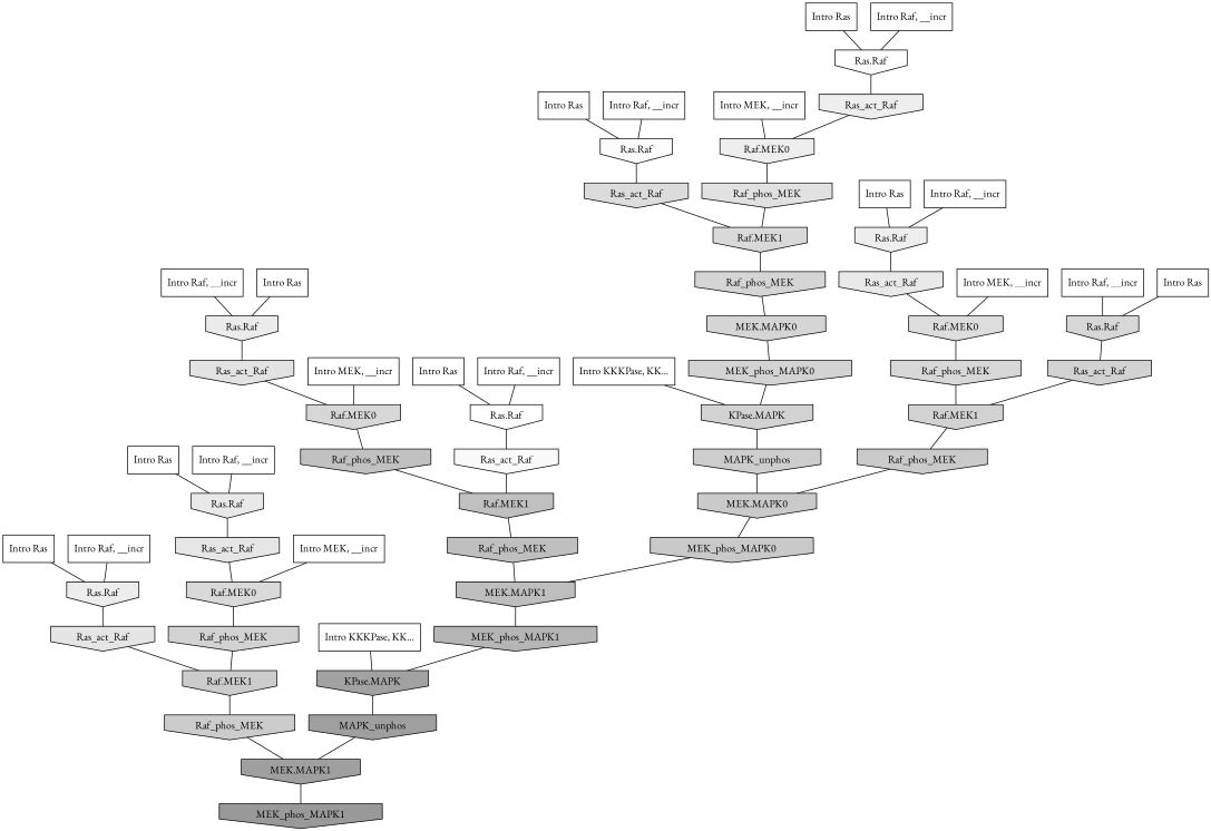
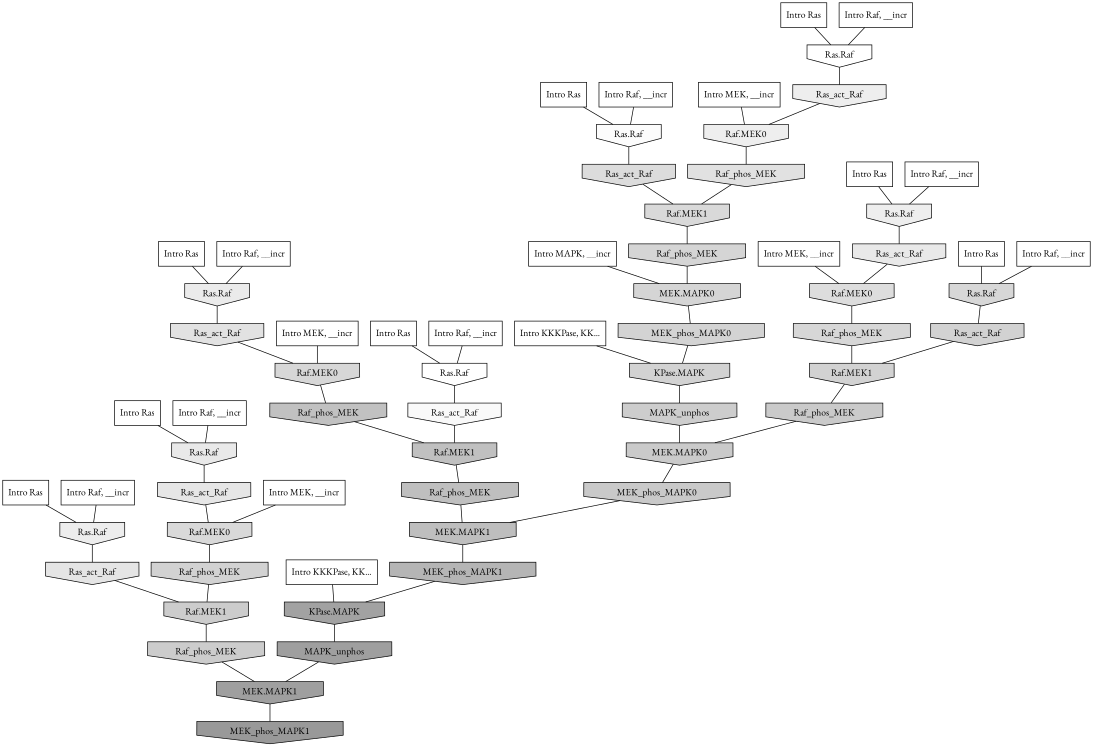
  digraph {
    rankdir=TB
    ranksep=0.30
    fontname="EB Garamond"
    node [fillcolor="0.000 0.000 1.000" fontname="EB Garamond" shape=invhouse style=filled]
    edge [color="0.000 0.000 0.000" dir=none fontname="EB Garamond"]
    n1 [label="Intro Ras" shape=rectangle]
    n2 [fillcolor="0.000 0.000 0.919" label="Ras.Raf"]
    n3 [label="Intro Ras" shape=rectangle]
    n4 [fillcolor="0.000 0.000 0.930" label="Ras.Raf"]
    n5 [label="Intro Ras" shape=rectangle]
    n6 [fillcolor="0.000 0.000 0.985" label="Ras.Raf"]
    n7 [label="Intro Ras" shape=rectangle]
    n8 [fillcolor="0.000 0.000 0.926" label="Ras.Raf"]
    n9 [label="Intro Ras" shape=rectangle]
    n10 [label="Ras.Raf"]
    n11 [label="Intro Ras" shape=rectangle]
    n12 [fillcolor="0.000 0.000 0.841" label="Ras.Raf"]
    n13 [label="Intro Ras" shape=rectangle]
    n14 [label="Ras.Raf"]
    n15 [label="Intro Ras" shape=rectangle]
    n16 [fillcolor="0.000 0.000 0.912" label="Ras.Raf"]
    n17 [label="Intro Raf, __incr" shape=rectangle]
    n18 [label="Intro Raf, __incr" shape=rectangle]
    n19 [label="Intro Raf, __incr" shape=rectangle]
    n20 [label="Intro Raf, __incr" shape=rectangle]
    n21 [label="Intro Raf, __incr" shape=rectangle]
    n22 [label="Intro Raf, __incr" shape=rectangle]
    n23 [label="Intro Raf, __incr" shape=rectangle]
    n24 [label="Intro Raf, __incr" shape=rectangle]
    n25 [label="Intro MEK, __incr" shape=rectangle]
    n26 [fillcolor="0.000 0.000 0.932" label="Raf.MEK0"]
    n27 [label="Intro MEK, __incr" shape=rectangle]
    n28 [fillcolor="0.000 0.000 0.841" label="Raf.MEK0"]
    n29 [label="Intro MEK, __incr" shape=rectangle]
    n30 [fillcolor="0.000 0.000 0.864" label="Raf.MEK0"]
    n31 [label="Intro MEK, __incr" shape=rectangle]
    n32 [fillcolor="0.000 0.000 0.850" label="Raf.MEK0"]
+   n33 [label="Intro MAPK, __incr" shape=rectangle]
    n34 [fillcolor="0.000 0.000 0.834" label="MEK.MAPK0"]
    n35 [label="Intro KKKPase, KK..." shape=rectangle]
    n36 [fillcolor="0.000 0.000 0.824" label="KPase.MAPK"]
    n37 [label="Intro KKKPase, KK..." shape=rectangle]
    n38 [fillcolor="0.000 0.000 0.636" label="KPase.MAPK"]
    n39 [fillcolor="0.000 0.000 0.932" label=Ras_act_Raf]
    n40 [fillcolor="0.000 0.000 0.974" label=Ras_act_Raf]
    n41 [fillcolor="0.000 0.000 0.861" label=Ras_act_Raf]
    n42 [fillcolor="0.000 0.000 0.753" label="Raf.MEK1"]
    n43 [fillcolor="0.000 0.000 0.881" label=Raf_phos_MEK]
    n44 [fillcolor="0.000 0.000 0.912" label=Ras_act_Raf]
    n45 [fillcolor="0.000 0.000 0.896" label=Ras_act_Raf]
    n46 [fillcolor="0.000 0.000 0.885" label=Ras_act_Raf]
    n47 [fillcolor="0.000 0.000 0.901" label=Ras_act_Raf]
    n48 [fillcolor="0.000 0.000 0.798" label="Raf.MEK1"]
    n49 [fillcolor="0.000 0.000 0.849" label="Raf.MEK1"]
    n50 [fillcolor="0.000 0.000 0.841" label=Raf_phos_MEK]
    n51 [fillcolor="0.000 0.000 0.822" label=Raf_phos_MEK]
    n52 [fillcolor="0.000 0.000 0.834" label=Raf_phos_MEK]
    n53 [fillcolor="0.000 0.000 0.821" label="Raf.MEK1"]
    n54 [fillcolor="0.000 0.000 0.755" label=Raf_phos_MEK]
    n55 [fillcolor="0.000 0.000 0.821" label=Ras_act_Raf]
    n56 [fillcolor="0.000 0.000 0.825" label=MEK_phos_MAPK0]
    n57 [fillcolor="0.000 0.000 0.802" label=MAPK_unphos]
    n58 [fillcolor="0.000 0.000 0.792" label=Raf_phos_MEK]
    n59 [fillcolor="0.000 0.000 0.792" label="MEK.MAPK0"]
    n60 [fillcolor="0.000 0.000 0.797" label=Raf_phos_MEK]
    n61 [fillcolor="0.000 0.000 0.622" label="MEK.MAPK1"]
    n62 [fillcolor="0.000 0.000 0.787" label=MEK_phos_MAPK0]
    n63 [fillcolor="0.000 0.000 0.744" label="MEK.MAPK1"]
    n64 [fillcolor="0.000 0.000 0.749" label=Raf_phos_MEK]
    n65 [fillcolor="0.000 0.000 0.709" label=MEK_phos_MAPK1]
    n66 [fillcolor="0.000 0.000 0.622" label=MAPK_unphos]
    n67 [fillcolor="0.000 0.000 0.600" label=MEK_phos_MAPK1]
    n1 -> n2
    n2 -> n46
    n3 -> n4
    n4 -> n44
    n5 -> n6
    n6 -> n41
    n7 -> n8
    n8 -> n45
    n9 -> n10
    n10 -> n40
    n11 -> n12
    n12 -> n55
    n13 -> n14
    n14 -> n39
    n15 -> n16
    n16 -> n47
    n17 -> n4
    n18 -> n12
    n19 -> n14
    n20 -> n16
    n21 -> n6
    n22 -> n10
    n23 -> n8
    n24 -> n2
    n25 -> n26
    n26 -> n43
    n27 -> n28
    n28 -> n54
    n29 -> n30
    n30 -> n50
    n31 -> n32
    n32 -> n51
+   n33 -> n34
    n34 -> n56
    n35 -> n36
    n36 -> n57
    n37 -> n38
    n38 -> n66
    n39 -> n26
    n40 -> n42
    n41 -> n49
    n42 -> n64
    n43 -> n49
    n44 -> n30
    n45 -> n48
    n46 -> n28
    n47 -> n32
    n48 -> n60
    n49 -> n52
    n50 -> n53
    n51 -> n48
    n52 -> n34
    n53 -> n58
    n54 -> n42
    n55 -> n53
    n56 -> n36
    n57 -> n59
    n58 -> n59
    n59 -> n62
    n60 -> n61
    n61 -> n67
    n62 -> n63
    n63 -> n65
    n64 -> n63
    n65 -> n38
    n66 -> n61
  }
